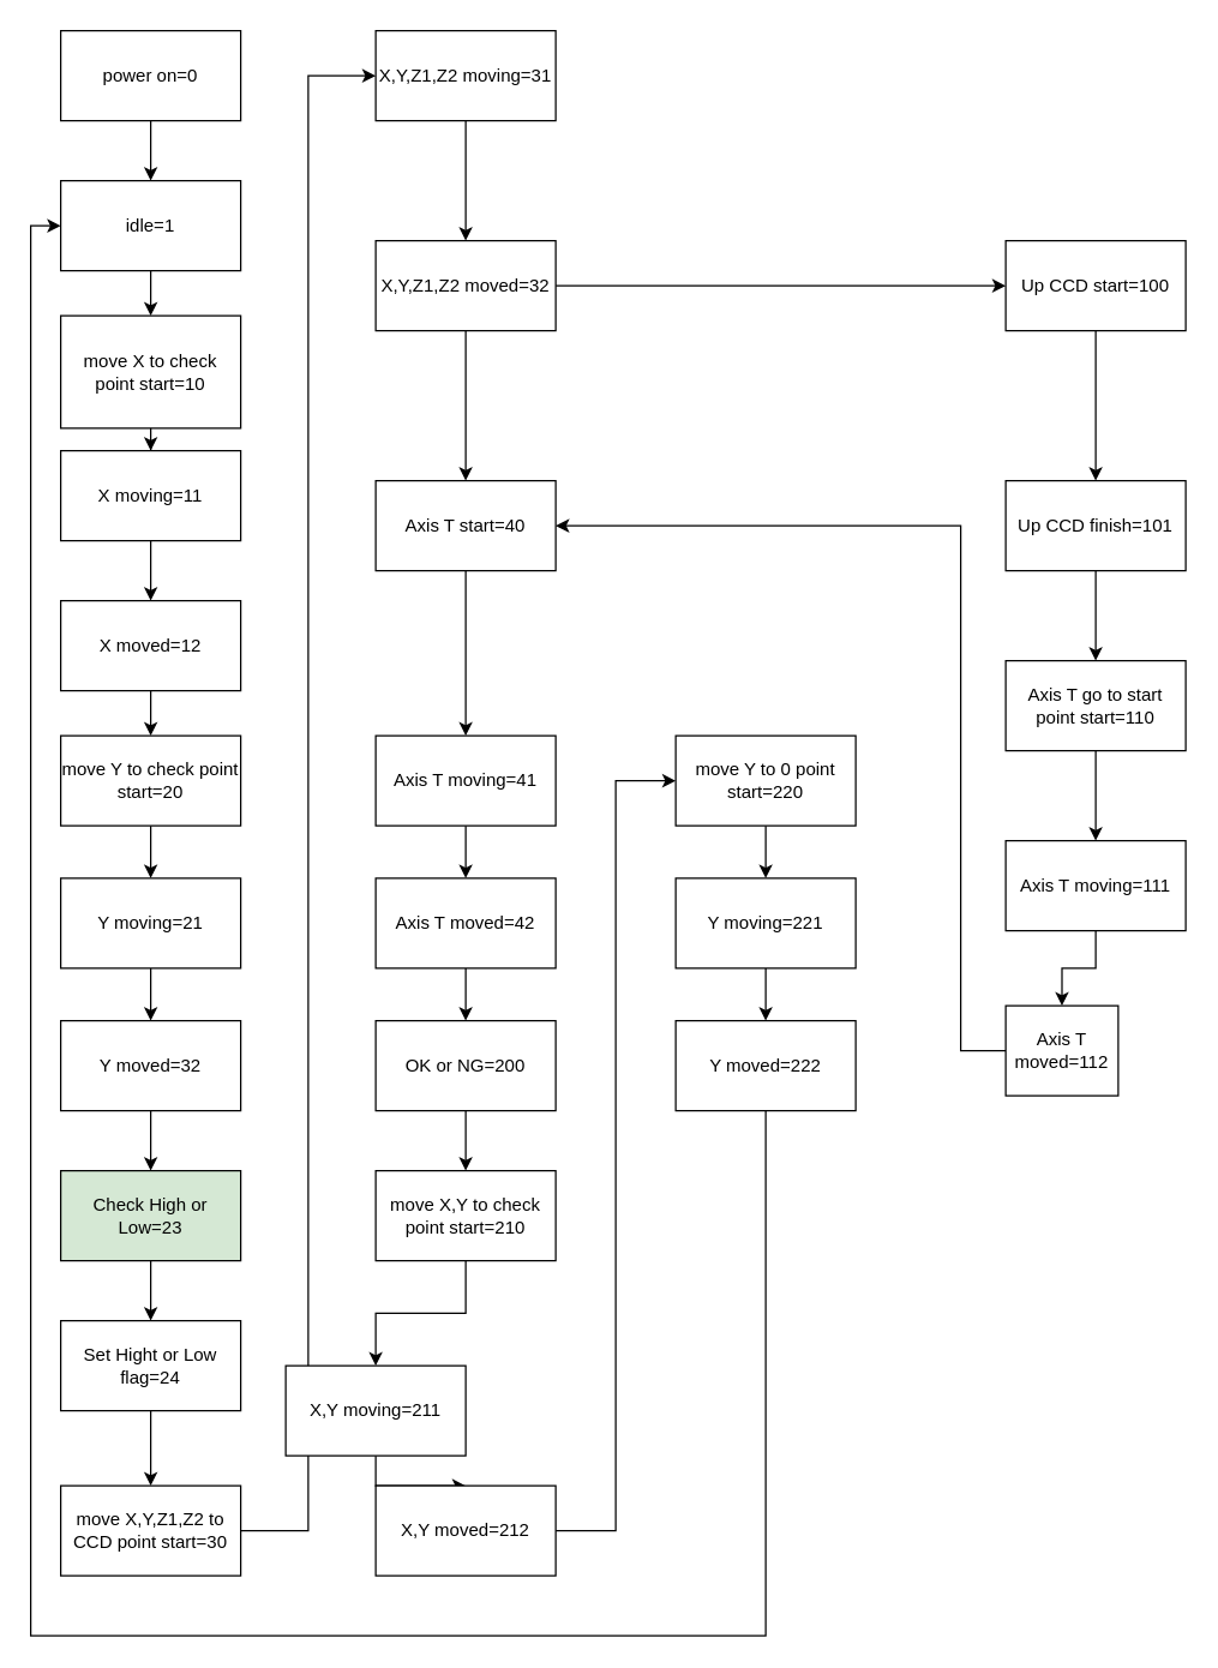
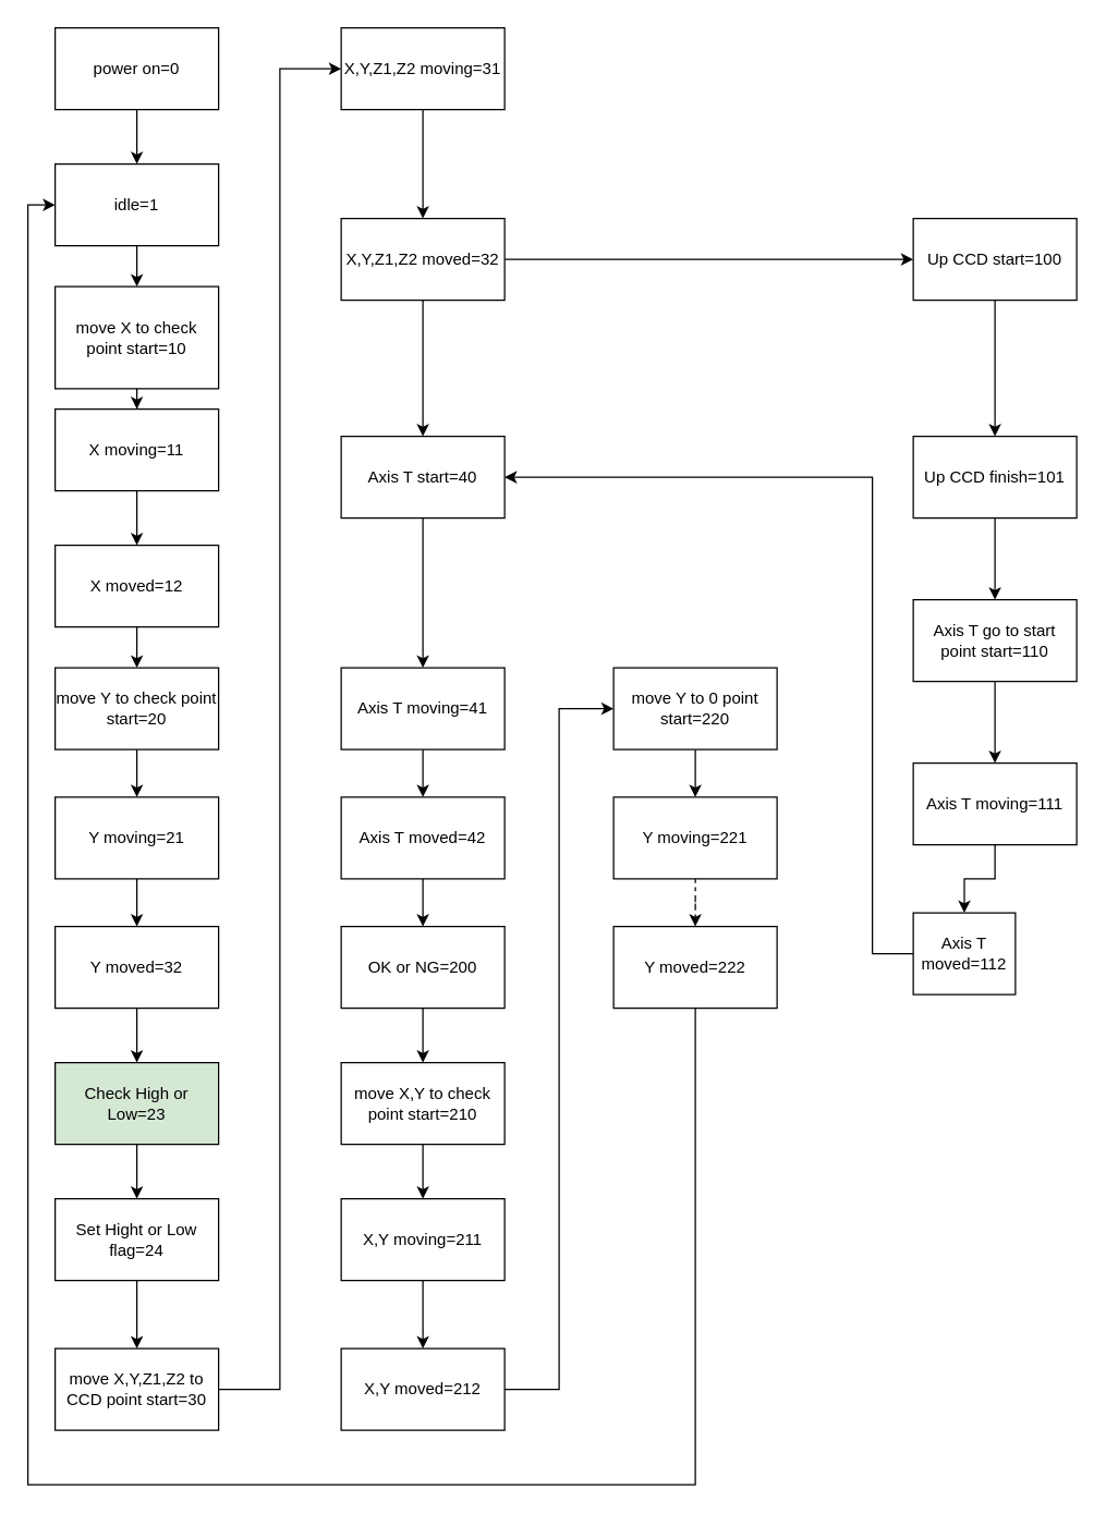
  <mxCell id="0" />
  <mxCell id="1" parent="0" />
  <mxCell id="2" value="" style="edgeStyle=orthogonalEdgeStyle;rounded=0;orthogonalLoop=1;jettySize=auto;html=1;" edge="1" parent="1" source="3" target="5"><mxGeometry relative="1" as="geometry" /></mxCell>
  <mxCell id="3" value="power on=0" style="rounded=0;whiteSpace=wrap;html=1;" vertex="1" parent="1"><mxGeometry x="40" y="20" width="120" height="60" as="geometry" /></mxCell>
  <mxCell id="4" value="" style="edgeStyle=orthogonalEdgeStyle;rounded=0;orthogonalLoop=1;jettySize=auto;html=1;" edge="1" parent="1" source="5" target="7"><mxGeometry relative="1" as="geometry" /></mxCell>
  <mxCell id="5" value="idle=1" style="rounded=0;whiteSpace=wrap;html=1;" vertex="1" parent="1"><mxGeometry x="40" y="120" width="120" height="60" as="geometry" /></mxCell>
  <mxCell id="6" value="" style="edgeStyle=orthogonalEdgeStyle;rounded=0;orthogonalLoop=1;jettySize=auto;html=1;" edge="1" parent="1" source="7" target="9"><mxGeometry relative="1" as="geometry" /></mxCell>
  <mxCell id="7" value="move X to check point start=10" style="rounded=0;whiteSpace=wrap;html=1;" vertex="1" parent="1"><mxGeometry x="40" y="210" width="120" height="75" as="geometry" /></mxCell>
  <mxCell id="8" value="" style="edgeStyle=orthogonalEdgeStyle;rounded=0;orthogonalLoop=1;jettySize=auto;html=1;" edge="1" parent="1" source="9" target="11"><mxGeometry relative="1" as="geometry" /></mxCell>
  <mxCell id="9" value="X moving=11" style="rounded=0;whiteSpace=wrap;html=1;" vertex="1" parent="1"><mxGeometry x="40" y="300" width="120" height="60" as="geometry" /></mxCell>
  <mxCell id="10" value="" style="edgeStyle=orthogonalEdgeStyle;rounded=0;orthogonalLoop=1;jettySize=auto;html=1;" edge="1" parent="1" source="11" target="13"><mxGeometry relative="1" as="geometry" /></mxCell>
  <mxCell id="11" value="X moved=12" style="rounded=0;whiteSpace=wrap;html=1;" vertex="1" parent="1"><mxGeometry x="40" y="400" width="120" height="60" as="geometry" /></mxCell>
  <mxCell id="12" value="" style="edgeStyle=orthogonalEdgeStyle;rounded=0;orthogonalLoop=1;jettySize=auto;html=1;" edge="1" parent="1" source="13" target="15"><mxGeometry relative="1" as="geometry" /></mxCell>
  <mxCell id="13" value="move Y to check point start=20" style="rounded=0;whiteSpace=wrap;html=1;" vertex="1" parent="1"><mxGeometry x="40" y="490" width="120" height="60" as="geometry" /></mxCell>
  <mxCell id="14" value="" style="edgeStyle=orthogonalEdgeStyle;rounded=0;orthogonalLoop=1;jettySize=auto;html=1;" edge="1" parent="1" source="15" target="17"><mxGeometry relative="1" as="geometry" /></mxCell>
  <mxCell id="15" value="Y moving=21" style="rounded=0;whiteSpace=wrap;html=1;" vertex="1" parent="1"><mxGeometry x="40" y="585" width="120" height="60" as="geometry" /></mxCell>
  <mxCell id="16" value="" style="edgeStyle=orthogonalEdgeStyle;rounded=0;orthogonalLoop=1;jettySize=auto;html=1;" edge="1" parent="1" source="17" target="19"><mxGeometry relative="1" as="geometry" /></mxCell>
  <mxCell id="17" value="Y moved=32" style="rounded=0;whiteSpace=wrap;html=1;" vertex="1" parent="1"><mxGeometry x="40" y="680" width="120" height="60" as="geometry" /></mxCell>
  <mxCell id="18" value="" style="edgeStyle=orthogonalEdgeStyle;rounded=0;orthogonalLoop=1;jettySize=auto;html=1;" edge="1" parent="1" source="19" target="21"><mxGeometry relative="1" as="geometry" /></mxCell>
  <mxCell id="19" value="Check High or Low=23" style="rounded=0;whiteSpace=wrap;html=1;fillColor=#d5e8d4;" vertex="1" parent="1"><mxGeometry x="40" y="780" width="120" height="60" as="geometry" /></mxCell>
  <mxCell id="20" value="" style="edgeStyle=orthogonalEdgeStyle;rounded=0;orthogonalLoop=1;jettySize=auto;html=1;" edge="1" parent="1" source="21" target="23"><mxGeometry relative="1" as="geometry" /></mxCell>
  <mxCell id="21" value="Set Hight or Low flag=24" style="rounded=0;whiteSpace=wrap;html=1;" vertex="1" parent="1"><mxGeometry x="40" y="880" width="120" height="60" as="geometry" /></mxCell>
  <mxCell id="22" value="" style="edgeStyle=orthogonalEdgeStyle;rounded=0;orthogonalLoop=1;jettySize=auto;html=1;entryX=0;entryY=0.5;entryDx=0;entryDy=0;" edge="1" parent="1" source="23" target="25"><mxGeometry relative="1" as="geometry"><mxPoint x="210" y="50" as="targetPoint" /></mxGeometry></mxCell>
  <mxCell id="23" value="move X,Y,Z1,Z2 to CCD point start=30" style="rounded=0;whiteSpace=wrap;html=1;" vertex="1" parent="1"><mxGeometry x="40" y="990" width="120" height="60" as="geometry" /></mxCell>
  <mxCell id="24" value="" style="edgeStyle=orthogonalEdgeStyle;rounded=0;orthogonalLoop=1;jettySize=auto;html=1;" edge="1" parent="1" source="25" target="28"><mxGeometry relative="1" as="geometry" /></mxCell>
  <mxCell id="25" value="X,Y,Z1,Z2 moving=31" style="rounded=0;whiteSpace=wrap;html=1;" vertex="1" parent="1"><mxGeometry x="250" y="20" width="120" height="60" as="geometry" /></mxCell>
  <mxCell id="26" value="" style="edgeStyle=orthogonalEdgeStyle;rounded=0;orthogonalLoop=1;jettySize=auto;html=1;" edge="1" parent="1" source="28" target="30"><mxGeometry relative="1" as="geometry" /></mxCell>
  <mxCell id="27" value="" style="edgeStyle=orthogonalEdgeStyle;rounded=0;orthogonalLoop=1;jettySize=auto;html=1;" edge="1" parent="1" source="28" target="32"><mxGeometry relative="1" as="geometry" /></mxCell>
  <mxCell id="28" value="X,Y,Z1,Z2 moved=32" style="rounded=0;whiteSpace=wrap;html=1;" vertex="1" parent="1"><mxGeometry x="250" y="160" width="120" height="60" as="geometry" /></mxCell>
  <mxCell id="29" value="" style="edgeStyle=orthogonalEdgeStyle;rounded=0;orthogonalLoop=1;jettySize=auto;html=1;" edge="1" parent="1" source="30" target="36"><mxGeometry relative="1" as="geometry" /></mxCell>
  <mxCell id="30" value="Axis T start=40" style="rounded=0;whiteSpace=wrap;html=1;" vertex="1" parent="1"><mxGeometry x="250" y="320" width="120" height="60" as="geometry" /></mxCell>
  <mxCell id="31" value="" style="edgeStyle=orthogonalEdgeStyle;rounded=0;orthogonalLoop=1;jettySize=auto;html=1;" edge="1" parent="1" source="32" target="34"><mxGeometry relative="1" as="geometry" /></mxCell>
  <mxCell id="32" value="Up CCD start=100" style="rounded=0;whiteSpace=wrap;html=1;" vertex="1" parent="1"><mxGeometry x="670" y="160" width="120" height="60" as="geometry" /></mxCell>
  <mxCell id="33" value="" style="edgeStyle=orthogonalEdgeStyle;rounded=0;orthogonalLoop=1;jettySize=auto;html=1;" edge="1" parent="1" source="34" target="42"><mxGeometry relative="1" as="geometry" /></mxCell>
  <mxCell id="34" value="Up CCD finish=101" style="rounded=0;whiteSpace=wrap;html=1;" vertex="1" parent="1"><mxGeometry x="670" y="320" width="120" height="60" as="geometry" /></mxCell>
  <mxCell id="35" value="" style="edgeStyle=orthogonalEdgeStyle;rounded=0;orthogonalLoop=1;jettySize=auto;html=1;" edge="1" parent="1" source="36" target="38"><mxGeometry relative="1" as="geometry" /></mxCell>
  <mxCell id="36" value="Axis T moving=41" style="rounded=0;whiteSpace=wrap;html=1;" vertex="1" parent="1"><mxGeometry x="250" y="490" width="120" height="60" as="geometry" /></mxCell>
  <mxCell id="37" value="" style="edgeStyle=orthogonalEdgeStyle;rounded=0;orthogonalLoop=1;jettySize=auto;html=1;" edge="1" parent="1" source="38" target="40"><mxGeometry relative="1" as="geometry" /></mxCell>
  <mxCell id="38" value="Axis T moved=42" style="rounded=0;whiteSpace=wrap;html=1;" vertex="1" parent="1"><mxGeometry x="250" y="585" width="120" height="60" as="geometry" /></mxCell>
  <mxCell id="39" value="" style="edgeStyle=orthogonalEdgeStyle;rounded=0;orthogonalLoop=1;jettySize=auto;html=1;" edge="1" parent="1" source="40" target="48"><mxGeometry relative="1" as="geometry" /></mxCell>
  <mxCell id="40" value="OK or NG=200" style="rounded=0;whiteSpace=wrap;html=1;" vertex="1" parent="1"><mxGeometry x="250" y="680" width="120" height="60" as="geometry" /></mxCell>
  <mxCell id="41" value="" style="edgeStyle=orthogonalEdgeStyle;rounded=0;orthogonalLoop=1;jettySize=auto;html=1;" edge="1" parent="1" source="42" target="44"><mxGeometry relative="1" as="geometry" /></mxCell>
  <mxCell id="42" value="Axis T go to start point start=110" style="rounded=0;whiteSpace=wrap;html=1;" vertex="1" parent="1"><mxGeometry x="670" y="440" width="120" height="60" as="geometry" /></mxCell>
  <mxCell id="43" value="" style="edgeStyle=orthogonalEdgeStyle;rounded=0;orthogonalLoop=1;jettySize=auto;html=1;" edge="1" parent="1" source="44" target="46"><mxGeometry relative="1" as="geometry" /></mxCell>
  <mxCell id="44" value="Axis T moving=111" style="rounded=0;whiteSpace=wrap;html=1;" vertex="1" parent="1"><mxGeometry x="670" y="560" width="120" height="60" as="geometry" /></mxCell>
  <mxCell id="45" style="edgeStyle=orthogonalEdgeStyle;rounded=0;orthogonalLoop=1;jettySize=auto;html=1;exitX=0;exitY=0.5;exitDx=0;exitDy=0;entryX=1;entryY=0.5;entryDx=0;entryDy=0;" edge="1" parent="1" source="46" target="30"><mxGeometry relative="1" as="geometry"><Array as="points"><mxPoint x="640" y="700" /><mxPoint x="640" y="350" /></Array></mxGeometry></mxCell>
  <mxCell id="46" value="Axis T moved=112" style="rounded=0;whiteSpace=wrap;html=1;" vertex="1" parent="1"><mxGeometry x="670" y="670" width="75" height="60" as="geometry" /></mxCell>
  <mxCell id="47" value="" style="edgeStyle=orthogonalEdgeStyle;rounded=0;orthogonalLoop=1;jettySize=auto;html=1;" edge="1" parent="1" source="48" target="50"><mxGeometry relative="1" as="geometry" /></mxCell>
  <mxCell id="48" value="move X,Y to check point start=210" style="rounded=0;whiteSpace=wrap;html=1;" vertex="1" parent="1"><mxGeometry x="250" y="780" width="120" height="60" as="geometry" /></mxCell>
  <mxCell id="49" value="" style="edgeStyle=orthogonalEdgeStyle;rounded=0;orthogonalLoop=1;jettySize=auto;html=1;" edge="1" parent="1" source="50" target="52"><mxGeometry relative="1" as="geometry" /></mxCell>
- <mxCell id="50" value="X,Y moving=211" style="rounded=0;whiteSpace=wrap;html=1;" vertex="1" parent="1"><mxGeometry x="190" y="910" width="120" height="60" as="geometry" /></mxCell>
+ <mxCell id="50" value="X,Y moving=211" style="rounded=0;whiteSpace=wrap;html=1;" vertex="1" parent="1"><mxGeometry x="250" y="880" width="120" height="60" as="geometry" /></mxCell>
  <mxCell id="51" value="" style="edgeStyle=orthogonalEdgeStyle;rounded=0;orthogonalLoop=1;jettySize=auto;html=1;entryX=0;entryY=0.5;entryDx=0;entryDy=0;" edge="1" parent="1" source="52" target="54"><mxGeometry relative="1" as="geometry" /></mxCell>
  <mxCell id="52" value="X,Y moved=212" style="rounded=0;whiteSpace=wrap;html=1;" vertex="1" parent="1"><mxGeometry x="250" y="990" width="120" height="60" as="geometry" /></mxCell>
  <mxCell id="53" value="" style="edgeStyle=orthogonalEdgeStyle;rounded=0;orthogonalLoop=1;jettySize=auto;html=1;" edge="1" parent="1" source="54" target="56"><mxGeometry relative="1" as="geometry" /></mxCell>
  <mxCell id="54" value="move Y to 0 point start=220" style="rounded=0;whiteSpace=wrap;html=1;" vertex="1" parent="1"><mxGeometry x="450" y="490" width="120" height="60" as="geometry" /></mxCell>
- <mxCell id="55" value="" style="edgeStyle=orthogonalEdgeStyle;rounded=0;orthogonalLoop=1;jettySize=auto;html=1;" edge="1" parent="1" source="56" target="58"><mxGeometry relative="1" as="geometry" /></mxCell>
+ <mxCell id="55" value="" style="edgeStyle=orthogonalEdgeStyle;rounded=0;orthogonalLoop=1;jettySize=auto;html=1;dashed=1;" edge="1" parent="1" source="56" target="58"><mxGeometry relative="1" as="geometry" /></mxCell>
  <mxCell id="56" value="Y moving=221" style="rounded=0;whiteSpace=wrap;html=1;" vertex="1" parent="1"><mxGeometry x="450" y="585" width="120" height="60" as="geometry" /></mxCell>
  <mxCell id="57" style="edgeStyle=orthogonalEdgeStyle;rounded=0;orthogonalLoop=1;jettySize=auto;html=1;exitX=0.5;exitY=1;exitDx=0;exitDy=0;entryX=0;entryY=0.5;entryDx=0;entryDy=0;" edge="1" parent="1" source="58" target="5"><mxGeometry relative="1" as="geometry"><Array as="points"><mxPoint x="510" y="1090" /><mxPoint x="20" y="1090" /><mxPoint x="20" y="150" /></Array></mxGeometry></mxCell>
  <mxCell id="58" value="Y moved=222" style="rounded=0;whiteSpace=wrap;html=1;" vertex="1" parent="1"><mxGeometry x="450" y="680" width="120" height="60" as="geometry" /></mxCell>
